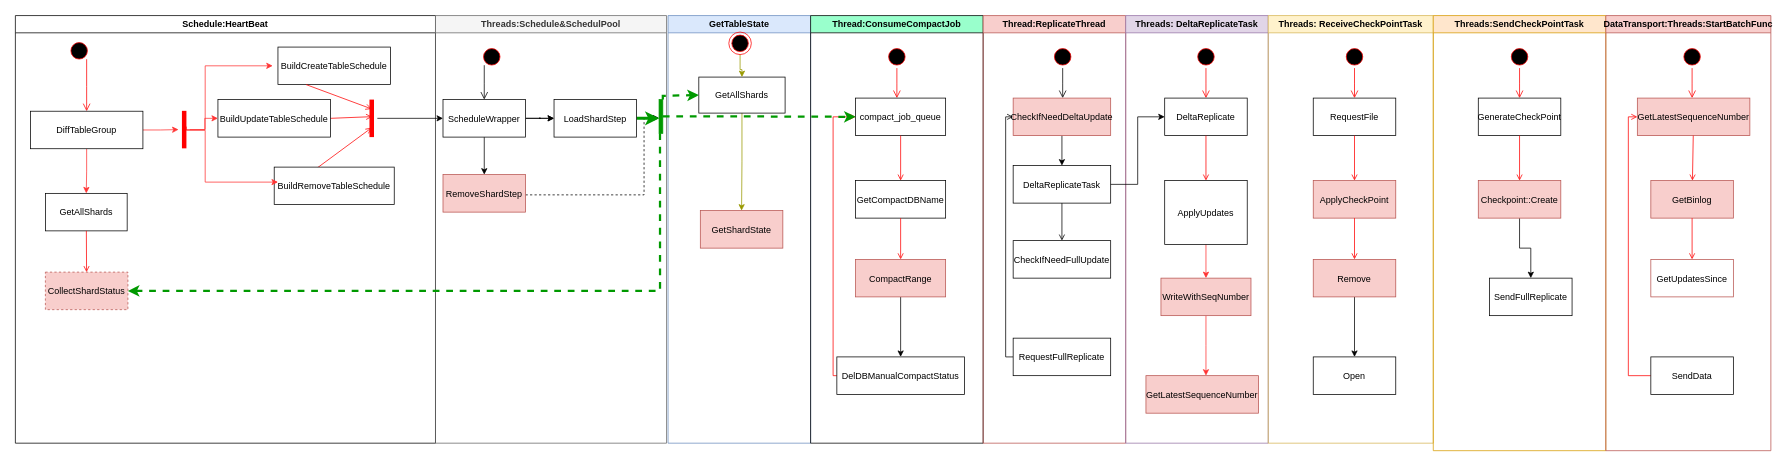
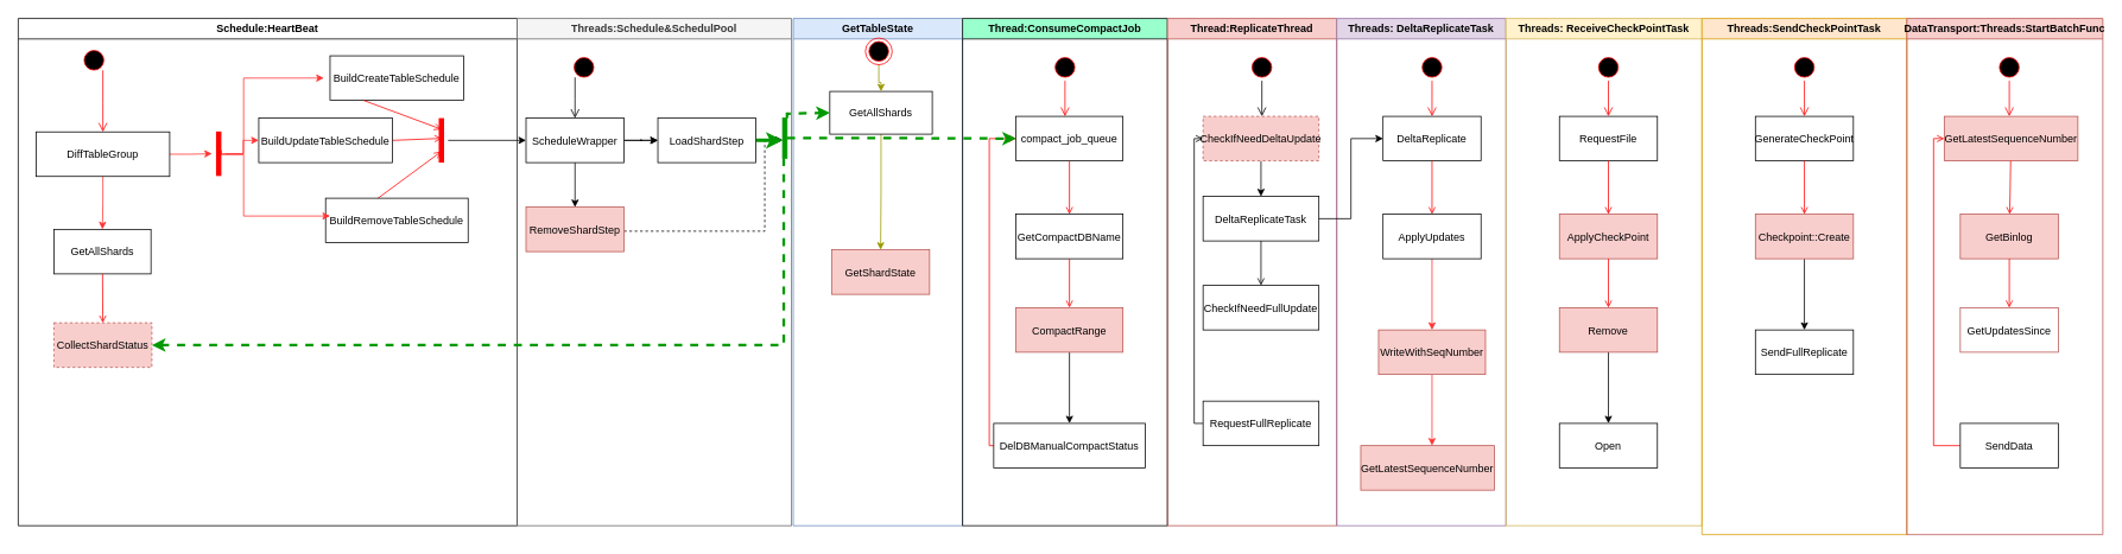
  <mxCell id="0" />
  <mxCell id="1" parent="0" />
  <mxCell id="2" value="Schedule:HeartBeat" style="swimlane;whiteSpace=wrap" parent="1" vertex="1"><mxGeometry x="20" y="20" width="560" height="570" as="geometry" /></mxCell>
  <mxCell id="3" value="" style="ellipse;shape=startState;fillColor=#000000;strokeColor=#ff0000;" parent="2" vertex="1"><mxGeometry x="70" y="32" width="30" height="30" as="geometry" /></mxCell>
  <mxCell id="4" value="" style="edgeStyle=elbowEdgeStyle;elbow=horizontal;verticalAlign=bottom;endArrow=open;endSize=8;strokeColor=#FF0000;endFill=1;rounded=0;entryX=0.5;entryY=0;entryDx=0;entryDy=0;" parent="2" source="3" target="10" edge="1"><mxGeometry x="100" y="40" as="geometry"><mxPoint x="-60" y="142" as="targetPoint" /></mxGeometry></mxCell>
  <mxCell id="5" value="GetAllShards" style="" parent="2" vertex="1"><mxGeometry x="40" y="237" width="109" height="50" as="geometry" /></mxCell>
  <mxCell id="6" value="CollectShardStatus" style="fillColor=#f8cecc;strokeColor=#b85450;dashed=1;" parent="2" vertex="1"><mxGeometry x="40" y="342" width="110" height="50" as="geometry" /></mxCell>
  <mxCell id="7" value="" style="endArrow=open;strokeColor=#FF0000;endFill=1;rounded=0" parent="2" source="5" target="6" edge="1"><mxGeometry relative="1" as="geometry" /></mxCell>
  <mxCell id="8" value="" style="edgeStyle=orthogonalEdgeStyle;rounded=0;orthogonalLoop=1;jettySize=auto;html=1;strokeColor=#FF3333;" edge="1" parent="2" source="10" target="21"><mxGeometry relative="1" as="geometry" /></mxCell>
  <mxCell id="9" value="" style="edgeStyle=orthogonalEdgeStyle;rounded=0;orthogonalLoop=1;jettySize=auto;html=1;strokeColor=#FF3333;" edge="1" parent="2" source="10" target="5"><mxGeometry relative="1" as="geometry" /></mxCell>
  <mxCell id="10" value="DiffTableGroup" style="" vertex="1" parent="2"><mxGeometry x="20" y="127.5" width="150" height="50" as="geometry" /></mxCell>
  <mxCell id="11" value="" style="shape=line;strokeWidth=6;strokeColor=#ff0000;rotation=90" vertex="1" parent="2"><mxGeometry x="450" y="129.5" width="50" height="15" as="geometry" /></mxCell>
  <mxCell id="12" value="BuildCreateTableSchedule" style="" vertex="1" parent="2"><mxGeometry x="350" y="42" width="150" height="50" as="geometry" /></mxCell>
  <mxCell id="13" value="" style="endArrow=open;strokeColor=#FF0000;endFill=1;rounded=0;exitX=0.25;exitY=1;exitDx=0;exitDy=0;entryX=0.25;entryY=0.5;entryDx=0;entryDy=0;entryPerimeter=0;" edge="1" parent="2" source="12" target="11"><mxGeometry relative="1" as="geometry"><mxPoint x="575" y="282" as="sourcePoint" /><mxPoint x="575" y="342" as="targetPoint" /></mxGeometry></mxCell>
  <mxCell id="14" value="" style="endArrow=open;strokeColor=#FF0000;endFill=1;rounded=0;exitX=1;exitY=0.5;exitDx=0;exitDy=0;entryX=0.455;entryY=0.466;entryDx=0;entryDy=0;entryPerimeter=0;" parent="2" source="16" target="11" edge="1"><mxGeometry relative="1" as="geometry" /></mxCell>
  <mxCell id="15" value="" style="endArrow=open;strokeColor=#FF0000;endFill=1;rounded=0;exitX=0.353;exitY=0.035;exitDx=0;exitDy=0;entryX=0.75;entryY=0.5;entryDx=0;entryDy=0;entryPerimeter=0;exitPerimeter=0;" edge="1" parent="2" source="17" target="11"><mxGeometry relative="1" as="geometry"><mxPoint x="398" y="122" as="sourcePoint" /><mxPoint x="485" y="145" as="targetPoint" /></mxGeometry></mxCell>
  <mxCell id="16" value="BuildUpdateTableSchedule" style="" parent="2" vertex="1"><mxGeometry x="270" y="112" width="150" height="50" as="geometry" /></mxCell>
  <mxCell id="17" value="BuildRemoveTableSchedule" style="" vertex="1" parent="2"><mxGeometry x="345" y="202" width="160" height="50" as="geometry" /></mxCell>
  <mxCell id="18" value="" style="edgeStyle=orthogonalEdgeStyle;rounded=0;orthogonalLoop=1;jettySize=auto;html=1;strokeColor=#FF3333;" edge="1" parent="2" source="21" target="16"><mxGeometry relative="1" as="geometry" /></mxCell>
  <mxCell id="19" value="" style="edgeStyle=orthogonalEdgeStyle;rounded=0;orthogonalLoop=1;jettySize=auto;html=1;strokeColor=#FF3333;" edge="1" parent="2"><mxGeometry relative="1" as="geometry"><mxPoint x="228" y="148" as="sourcePoint" /><mxPoint x="350" y="222" as="targetPoint" /><Array as="points"><mxPoint x="228" y="153" /><mxPoint x="253" y="153" /><mxPoint x="253" y="222" /><mxPoint x="348" y="222" /></Array></mxGeometry></mxCell>
  <mxCell id="20" value="" style="edgeStyle=orthogonalEdgeStyle;rounded=0;orthogonalLoop=1;jettySize=auto;html=1;entryX=0;entryY=0.5;entryDx=0;entryDy=0;strokeColor=#FF3333;" edge="1" parent="2"><mxGeometry relative="1" as="geometry"><mxPoint x="225.5" y="152" as="sourcePoint" /><mxPoint x="343" y="67" as="targetPoint" /><Array as="points"><mxPoint x="253" y="152" /><mxPoint x="253" y="67" /></Array></mxGeometry></mxCell>
  <mxCell id="21" value="" style="shape=line;strokeWidth=6;strokeColor=#ff0000;rotation=90" vertex="1" parent="2"><mxGeometry x="200" y="144.5" width="50" height="15" as="geometry" /></mxCell>
  <mxCell id="22" value="Threads:Schedule&amp;SchedulPool" style="swimlane;whiteSpace=wrap;fillColor=#f5f5f5;fontColor=#333333;strokeColor=#666666;" parent="1" vertex="1"><mxGeometry x="580" y="20" width="308" height="570" as="geometry" /></mxCell>
  <mxCell id="23" value="" style="ellipse;shape=startState;fillColor=#000000;strokeColor=#ff0000;" parent="22" vertex="1"><mxGeometry x="60" y="40" width="30" height="30" as="geometry" /></mxCell>
  <mxCell id="24" value="" style="edgeStyle=elbowEdgeStyle;elbow=horizontal;verticalAlign=bottom;endArrow=open;endSize=8;strokeColor=#000000;endFill=1;rounded=0;entryX=0.5;entryY=0;entryDx=0;entryDy=0;" parent="22" source="23" target="31" edge="1"><mxGeometry x="40" y="20" as="geometry"><mxPoint x="55" y="90" as="targetPoint" /></mxGeometry></mxCell>
  <mxCell id="25" value="" style="edgeStyle=orthogonalEdgeStyle;rounded=0;orthogonalLoop=1;jettySize=auto;html=1;entryX=0;entryY=0.5;entryDx=0;entryDy=0;dashed=1;" edge="1" parent="22"><mxGeometry relative="1" as="geometry"><mxPoint x="120" y="239" as="sourcePoint" /><mxPoint x="298" y="136.5" as="targetPoint" /><Array as="points"><mxPoint x="278" y="239" /><mxPoint x="278" y="137" /></Array></mxGeometry></mxCell>
  <mxCell id="26" value="RemoveShardStep" style="fillColor=#f8cecc;strokeColor=#b85450;" parent="22" vertex="1"><mxGeometry x="10" y="212" width="110" height="50" as="geometry" /></mxCell>
  <mxCell id="27" value="" style="whiteSpace=wrap;strokeColor=#009900;fillColor=#009900;" parent="22" vertex="1"><mxGeometry x="298" y="112" width="5" height="45" as="geometry" /></mxCell>
  <mxCell id="28" value="" style="edgeStyle=orthogonalEdgeStyle;rounded=0;orthogonalLoop=1;jettySize=auto;html=1;" edge="1" parent="22" source="31" target="33"><mxGeometry relative="1" as="geometry" /></mxCell>
  <mxCell id="29" value="" style="edgeStyle=orthogonalEdgeStyle;rounded=0;orthogonalLoop=1;jettySize=auto;html=1;" edge="1" parent="22" source="31" target="33"><mxGeometry relative="1" as="geometry" /></mxCell>
  <mxCell id="30" value="" style="edgeStyle=orthogonalEdgeStyle;rounded=0;orthogonalLoop=1;jettySize=auto;html=1;" edge="1" parent="22" source="31" target="26"><mxGeometry relative="1" as="geometry" /></mxCell>
  <mxCell id="31" value="ScheduleWrapper" style="" vertex="1" parent="22"><mxGeometry x="10" y="112" width="110" height="50" as="geometry" /></mxCell>
  <mxCell id="32" value="" style="edgeStyle=orthogonalEdgeStyle;rounded=0;orthogonalLoop=1;jettySize=auto;html=1;strokeColor=#009900;strokeWidth=4;" edge="1" parent="22" source="33"><mxGeometry relative="1" as="geometry"><mxPoint x="298" y="137" as="targetPoint" /></mxGeometry></mxCell>
  <mxCell id="33" value="LoadShardStep" style="" vertex="1" parent="22"><mxGeometry x="158" y="112" width="110" height="50" as="geometry" /></mxCell>
  <mxCell id="34" value="GetTableState" style="swimlane;whiteSpace=wrap;fillColor=#dae8fc;strokeColor=#6c8ebf;" parent="1" vertex="1"><mxGeometry x="890" y="20" width="190" height="570" as="geometry"><mxRectangle x="620" y="128" width="130" height="30" as="alternateBounds" /></mxGeometry></mxCell>
  <mxCell id="35" value="" style="edgeStyle=orthogonalEdgeStyle;rounded=0;orthogonalLoop=1;jettySize=auto;html=1;strokeColor=#999900;" edge="1" parent="34" source="36" target="39"><mxGeometry relative="1" as="geometry" /></mxCell>
  <mxCell id="36" value="GetAllShards" style="" parent="34" vertex="1"><mxGeometry x="41" y="82" width="115" height="48" as="geometry" /></mxCell>
  <mxCell id="37" value="" style="edgeStyle=orthogonalEdgeStyle;rounded=0;orthogonalLoop=1;jettySize=auto;html=1;strokeColor=#999900;" edge="1" parent="34" source="38" target="36"><mxGeometry relative="1" as="geometry" /></mxCell>
  <mxCell id="38" value="" style="ellipse;shape=endState;fillColor=#000000;strokeColor=#ff0000" parent="34" vertex="1"><mxGeometry x="81" y="22" width="30" height="30" as="geometry" /></mxCell>
  <mxCell id="39" value="GetShardState" style="fillColor=#f8cecc;strokeColor=#b85450;" vertex="1" parent="34"><mxGeometry x="43" y="260" width="110" height="50" as="geometry" /></mxCell>
  <mxCell id="40" value="Thread:ConsumeCompactJob" style="swimlane;whiteSpace=wrap;fillColor=#99FFCC;" vertex="1" parent="1"><mxGeometry y="20" width="230" height="570" as="geometry" x="1080" /></mxCell>
  <mxCell id="41" value="" style="ellipse;shape=startState;fillColor=#000000;strokeColor=#ff0000;" vertex="1" parent="40"><mxGeometry x="100" y="40" width="30" height="30" as="geometry" /></mxCell>
  <mxCell id="42" value="" style="edgeStyle=elbowEdgeStyle;elbow=horizontal;verticalAlign=bottom;endArrow=open;endSize=8;strokeColor=#FF0000;endFill=1;rounded=0" edge="1" parent="40" source="41" target="43"><mxGeometry x="100" y="40" as="geometry"><mxPoint x="115" y="110" as="targetPoint" /></mxGeometry></mxCell>
  <mxCell id="43" value="compact_job_queue" style="" vertex="1" parent="40"><mxGeometry x="60" y="110" width="120" height="50" as="geometry" /></mxCell>
  <mxCell id="44" value="GetCompactDBName" style="" vertex="1" parent="40"><mxGeometry x="60" y="220" width="120" height="50" as="geometry" /></mxCell>
  <mxCell id="45" value="" style="endArrow=open;strokeColor=#FF0000;endFill=1;rounded=0" edge="1" parent="40" source="43" target="44"><mxGeometry relative="1" as="geometry" /></mxCell>
  <mxCell id="46" value="" style="edgeStyle=orthogonalEdgeStyle;rounded=0;orthogonalLoop=1;jettySize=auto;html=1;" edge="1" parent="40" source="47" target="50"><mxGeometry relative="1" as="geometry" /></mxCell>
  <mxCell id="47" value="CompactRange" style="fillColor=#f8cecc;strokeColor=#b85450;" vertex="1" parent="40"><mxGeometry x="60" y="325" width="120" height="50" as="geometry" /></mxCell>
  <mxCell id="48" value="" style="endArrow=open;strokeColor=#FF0000;endFill=1;rounded=0" edge="1" parent="40" source="44" target="47"><mxGeometry relative="1" as="geometry" /></mxCell>
  <mxCell id="49" value="" style="edgeStyle=elbowEdgeStyle;elbow=horizontal;strokeColor=#FF0000;endArrow=open;endFill=1;rounded=0;exitX=0;exitY=0.5;exitDx=0;exitDy=0;" edge="1" parent="40" source="50" target="43"><mxGeometry width="100" height="100" relative="1" as="geometry"><mxPoint x="160" y="290" as="sourcePoint" /><mxPoint x="260" y="190" as="targetPoint" /><Array as="points"><mxPoint x="30" y="250" /></Array></mxGeometry></mxCell>
  <mxCell id="50" value="DelDBManualCompactStatus" style="" vertex="1" parent="40"><mxGeometry x="35" y="455" width="170" height="50" as="geometry" /></mxCell>
  <mxCell id="51" value="Thread:ReplicateThread" style="swimlane;whiteSpace=wrap;fillColor=#f8cecc;strokeColor=#b85450;" vertex="1" parent="1"><mxGeometry x="1310" y="20" width="190" height="570" as="geometry" /></mxCell>
  <mxCell id="52" value="" style="ellipse;shape=startState;fillColor=#000000;strokeColor=#ff0000;" vertex="1" parent="51"><mxGeometry x="91" y="40" width="30" height="30" as="geometry" /></mxCell>
  <mxCell id="53" value="" style="edgeStyle=elbowEdgeStyle;elbow=horizontal;verticalAlign=bottom;endArrow=open;endSize=8;strokeColor=#000000;endFill=1;rounded=0" edge="1" parent="51" source="52" target="55"><mxGeometry x="100" y="40" as="geometry"><mxPoint x="115" y="110" as="targetPoint" /></mxGeometry></mxCell>
  <mxCell id="54" value="" style="edgeStyle=orthogonalEdgeStyle;rounded=0;orthogonalLoop=1;jettySize=auto;html=1;" edge="1" parent="51" source="55" target="56"><mxGeometry relative="1" as="geometry" /></mxCell>
- <mxCell id="55" value="CheckIfNeedDeltaUpdate" style="fillColor=#f8cecc;strokeColor=#b85450;" vertex="1" parent="51"><mxGeometry x="40" y="110" width="130" height="50" as="geometry" /></mxCell>
+ <mxCell id="55" value="CheckIfNeedDeltaUpdate" style="fillColor=#f8cecc;strokeColor=#b85450;dashed=1;" vertex="1" parent="51"><mxGeometry x="40" y="110" width="130" height="50" as="geometry" /></mxCell>
  <mxCell id="56" value="DeltaReplicateTask" style="" vertex="1" parent="51"><mxGeometry x="40" y="200" width="130" height="50" as="geometry" /></mxCell>
  <mxCell id="57" value="CheckIfNeedFullUpdate" style="" vertex="1" parent="51"><mxGeometry x="40" y="300" width="130" height="50" as="geometry" /></mxCell>
  <mxCell id="58" value="" style="endArrow=open;strokeColor=#000000;endFill=1;rounded=0" edge="1" parent="51" source="56" target="57"><mxGeometry relative="1" as="geometry" /></mxCell>
  <mxCell id="59" value="" style="edgeStyle=elbowEdgeStyle;elbow=horizontal;strokeColor=#000000;endArrow=open;endFill=1;rounded=0;exitX=0;exitY=0.5;exitDx=0;exitDy=0;" edge="1" parent="51" source="60" target="55"><mxGeometry width="100" height="100" relative="1" as="geometry"><mxPoint x="160" y="290" as="sourcePoint" /><mxPoint x="260" y="190" as="targetPoint" /><Array as="points"><mxPoint x="30" y="250" /></Array></mxGeometry></mxCell>
  <mxCell id="60" value="RequestFullReplicate" style="" vertex="1" parent="51"><mxGeometry x="40" y="430" width="130" height="50" as="geometry" /></mxCell>
  <mxCell id="61" value="Threads: DeltaReplicateTask" style="swimlane;whiteSpace=wrap;fillColor=#e1d5e7;strokeColor=#9673a6;" vertex="1" parent="1"><mxGeometry x="1500" y="20" width="190" height="570" as="geometry" /></mxCell>
  <mxCell id="62" value="" style="ellipse;shape=startState;fillColor=#000000;strokeColor=#ff0000;" vertex="1" parent="61"><mxGeometry x="92" y="40" width="30" height="30" as="geometry" /></mxCell>
  <mxCell id="63" value="" style="edgeStyle=elbowEdgeStyle;elbow=horizontal;verticalAlign=bottom;endArrow=open;endSize=8;strokeColor=#FF0000;endFill=1;rounded=0" edge="1" parent="61" source="62" target="64"><mxGeometry x="100" y="40" as="geometry"><mxPoint x="107" y="110" as="targetPoint" /></mxGeometry></mxCell>
  <mxCell id="64" value="DeltaReplicate" style="" vertex="1" parent="61"><mxGeometry x="52" y="110" width="110" height="50" as="geometry" /></mxCell>
  <mxCell id="65" value="" style="edgeStyle=orthogonalEdgeStyle;rounded=0;orthogonalLoop=1;jettySize=auto;html=1;strokeColor=#FF3333;" edge="1" parent="61" source="66" target="69"><mxGeometry relative="1" as="geometry" /></mxCell>
- <mxCell id="66" value="ApplyUpdates" style="" vertex="1" parent="61"><mxGeometry x="52" y="220" width="110" height="85" as="geometry" /></mxCell>
+ <mxCell id="66" value="ApplyUpdates" style="" vertex="1" parent="61"><mxGeometry x="52" y="220" width="110" height="50" as="geometry" /></mxCell>
  <mxCell id="67" value="" style="endArrow=open;strokeColor=#FF0000;endFill=1;rounded=0" edge="1" parent="61" source="64" target="66"><mxGeometry relative="1" as="geometry" /></mxCell>
  <mxCell id="68" value="" style="edgeStyle=orthogonalEdgeStyle;rounded=0;orthogonalLoop=1;jettySize=auto;html=1;strokeColor=#FF3333;" edge="1" parent="61" source="69"><mxGeometry relative="1" as="geometry"><mxPoint x="107" y="480" as="targetPoint" /></mxGeometry></mxCell>
  <mxCell id="69" value="WriteWithSeqNumber" style="fillColor=#f8cecc;strokeColor=#b85450;" vertex="1" parent="61"><mxGeometry x="47" y="350" width="120" height="50" as="geometry" /></mxCell>
  <mxCell id="70" value="GetLatestSequenceNumber" style="fillColor=#f8cecc;strokeColor=#b85450;" vertex="1" parent="61"><mxGeometry x="27" y="480" width="150" height="50" as="geometry" /></mxCell>
  <mxCell id="71" value="" style="edgeStyle=orthogonalEdgeStyle;rounded=0;orthogonalLoop=1;jettySize=auto;html=1;entryX=0;entryY=0.5;entryDx=0;entryDy=0;" edge="1" parent="1" source="11" target="31"><mxGeometry relative="1" as="geometry"><mxPoint x="770" y="167" as="targetPoint" /></mxGeometry></mxCell>
  <mxCell id="72" style="edgeStyle=orthogonalEdgeStyle;rounded=0;orthogonalLoop=1;jettySize=auto;html=1;entryX=0;entryY=0.5;entryDx=0;entryDy=0;strokeColor=#009900;strokeWidth=3;exitX=1;exitY=0;exitDx=0;exitDy=0;dashed=1;" edge="1" parent="1" source="27" target="36"><mxGeometry relative="1" as="geometry"><mxPoint x="888" y="152" as="sourcePoint" /><Array as="points"><mxPoint x="883" y="127" /></Array></mxGeometry></mxCell>
  <mxCell id="73" style="edgeStyle=orthogonalEdgeStyle;rounded=0;orthogonalLoop=1;jettySize=auto;html=1;entryX=0;entryY=0.5;entryDx=0;entryDy=0;strokeColor=#009900;strokeWidth=3;exitX=1;exitY=0.5;exitDx=0;exitDy=0;dashed=1;" edge="1" parent="1" source="27" target="43"><mxGeometry relative="1" as="geometry"><mxPoint x="908" y="168" as="sourcePoint" /><mxPoint x="985" y="137" as="targetPoint" /></mxGeometry></mxCell>
  <mxCell id="74" style="edgeStyle=orthogonalEdgeStyle;rounded=0;orthogonalLoop=1;jettySize=auto;html=1;entryX=1;entryY=0.5;entryDx=0;entryDy=0;strokeColor=#009900;strokeWidth=3;exitX=0.25;exitY=1;exitDx=0;exitDy=0;dashed=1;" edge="1" parent="1" source="27" target="6"><mxGeometry relative="1" as="geometry"><mxPoint x="893" y="165" as="sourcePoint" /><mxPoint x="1238" y="165" as="targetPoint" /></mxGeometry></mxCell>
  <mxCell id="75" value="Threads: ReceiveCheckPointTask" style="swimlane;whiteSpace=wrap;fillColor=#fff2cc;strokeColor=#d6b656;" vertex="1" parent="1"><mxGeometry x="1690" y="20" width="220" height="570" as="geometry" /></mxCell>
  <mxCell id="76" value="" style="ellipse;shape=startState;fillColor=#000000;strokeColor=#ff0000;" vertex="1" parent="75"><mxGeometry x="100" y="40" width="30" height="30" as="geometry" /></mxCell>
  <mxCell id="77" value="" style="edgeStyle=elbowEdgeStyle;elbow=horizontal;verticalAlign=bottom;endArrow=open;endSize=8;strokeColor=#FF0000;endFill=1;rounded=0" edge="1" parent="75" source="76" target="78"><mxGeometry x="100" y="40" as="geometry"><mxPoint x="115" y="110" as="targetPoint" /></mxGeometry></mxCell>
  <mxCell id="78" value="RequestFile" style="" vertex="1" parent="75"><mxGeometry x="60" y="110" width="110" height="50" as="geometry" /></mxCell>
  <mxCell id="79" value="ApplyCheckPoint" style="fillColor=#f8cecc;strokeColor=#b85450;" vertex="1" parent="75"><mxGeometry x="60" y="220" width="110" height="50" as="geometry" /></mxCell>
  <mxCell id="80" value="" style="endArrow=open;strokeColor=#FF0000;endFill=1;rounded=0" edge="1" parent="75" source="78" target="79"><mxGeometry relative="1" as="geometry" /></mxCell>
  <mxCell id="81" value="" style="edgeStyle=orthogonalEdgeStyle;rounded=0;orthogonalLoop=1;jettySize=auto;html=1;" edge="1" parent="75" source="82" target="84"><mxGeometry relative="1" as="geometry" /></mxCell>
  <mxCell id="82" value="Remove" style="fillColor=#f8cecc;strokeColor=#b85450;" vertex="1" parent="75"><mxGeometry x="60" y="325" width="110" height="50" as="geometry" /></mxCell>
  <mxCell id="83" value="" style="endArrow=open;strokeColor=#FF0000;endFill=1;rounded=0" edge="1" parent="75" source="79" target="82"><mxGeometry relative="1" as="geometry" /></mxCell>
  <mxCell id="84" value="Open" style="" vertex="1" parent="75"><mxGeometry x="60" y="455" width="110" height="50" as="geometry" /></mxCell>
  <mxCell id="85" value="Threads:SendCheckPointTask" style="swimlane;whiteSpace=wrap;fillColor=#ffe6cc;strokeColor=#d79b00;" vertex="1" parent="1"><mxGeometry x="1910" y="20" width="230" height="580" as="geometry" /></mxCell>
  <mxCell id="86" value="" style="ellipse;shape=startState;fillColor=#000000;strokeColor=#ff0000;" vertex="1" parent="85"><mxGeometry x="100" y="40" width="30" height="30" as="geometry" /></mxCell>
  <mxCell id="87" value="" style="edgeStyle=elbowEdgeStyle;elbow=horizontal;verticalAlign=bottom;endArrow=open;endSize=8;strokeColor=#FF0000;endFill=1;rounded=0" edge="1" parent="85" source="86" target="88"><mxGeometry x="100" y="40" as="geometry"><mxPoint x="115" y="110" as="targetPoint" /></mxGeometry></mxCell>
  <mxCell id="88" value="GenerateCheckPoint" style="" vertex="1" parent="85"><mxGeometry x="60" y="110" width="110" height="50" as="geometry" /></mxCell>
  <mxCell id="89" value="" style="edgeStyle=orthogonalEdgeStyle;rounded=0;orthogonalLoop=1;jettySize=auto;html=1;" edge="1" parent="85" source="90" target="92"><mxGeometry relative="1" as="geometry" /></mxCell>
  <mxCell id="90" value="Checkpoint::Create" style="fillColor=#f8cecc;strokeColor=#b85450;" vertex="1" parent="85"><mxGeometry x="60" y="220" width="110" height="50" as="geometry" /></mxCell>
  <mxCell id="91" value="" style="endArrow=open;strokeColor=#FF0000;endFill=1;rounded=0" edge="1" parent="85" source="88" target="90"><mxGeometry relative="1" as="geometry" /></mxCell>
- <mxCell id="92" value="SendFullReplicate" style="" vertex="1" parent="85"><mxGeometry x="75" y="350" width="110" height="50" as="geometry" /></mxCell>
+ <mxCell id="92" value="SendFullReplicate" style="" vertex="1" parent="85"><mxGeometry x="60" y="350" width="110" height="50" as="geometry" /></mxCell>
  <mxCell id="93" value="DataTransport:Threads:StartBatchFunc" style="swimlane;whiteSpace=wrap;fillColor=#f8cecc;strokeColor=#b85450;startSize=23;" vertex="1" parent="1"><mxGeometry x="2140" y="20" width="220" height="580" as="geometry" /></mxCell>
  <mxCell id="94" value="" style="ellipse;shape=startState;fillColor=#000000;strokeColor=#ff0000;" vertex="1" parent="93"><mxGeometry x="100" y="40" width="30" height="30" as="geometry" /></mxCell>
  <mxCell id="95" value="" style="edgeStyle=elbowEdgeStyle;elbow=horizontal;verticalAlign=bottom;endArrow=open;endSize=8;strokeColor=#FF0000;endFill=1;rounded=0" edge="1" parent="93" source="94" target="96"><mxGeometry x="100" y="40" as="geometry"><mxPoint x="115" y="110" as="targetPoint" /></mxGeometry></mxCell>
  <mxCell id="96" value="GetLatestSequenceNumber" style="fillColor=#f8cecc;strokeColor=#b85450;" vertex="1" parent="93"><mxGeometry x="42" y="110" width="150" height="50" as="geometry" /></mxCell>
  <mxCell id="97" value="GetBinlog" style="fillColor=#f8cecc;strokeColor=#b85450;" vertex="1" parent="93"><mxGeometry x="60" y="220" width="110" height="50" as="geometry" /></mxCell>
  <mxCell id="98" value="" style="endArrow=open;strokeColor=#FF0000;endFill=1;rounded=0" edge="1" parent="93" source="96" target="97"><mxGeometry relative="1" as="geometry" /></mxCell>
  <mxCell id="99" value="GetUpdatesSince" style="fillColor=#ffffff;strokeColor=#b85450;" vertex="1" parent="93"><mxGeometry x="60" y="325" width="110" height="50" as="geometry" /></mxCell>
  <mxCell id="100" value="" style="endArrow=open;strokeColor=#FF0000;endFill=1;rounded=0" edge="1" parent="93" source="97" target="99"><mxGeometry relative="1" as="geometry" /></mxCell>
  <mxCell id="101" value="" style="edgeStyle=elbowEdgeStyle;elbow=horizontal;strokeColor=#FF0000;endArrow=open;endFill=1;rounded=0;exitX=0;exitY=0.5;exitDx=0;exitDy=0;" edge="1" parent="93" source="102" target="96"><mxGeometry width="100" height="100" relative="1" as="geometry"><mxPoint x="160" y="290" as="sourcePoint" /><mxPoint x="260" y="190" as="targetPoint" /><Array as="points"><mxPoint x="30" y="250" /></Array></mxGeometry></mxCell>
  <mxCell id="102" value="SendData" style="" vertex="1" parent="93"><mxGeometry x="60" y="455" width="110" height="50" as="geometry" /></mxCell>
  <mxCell id="103" value="" style="edgeStyle=orthogonalEdgeStyle;rounded=0;orthogonalLoop=1;jettySize=auto;html=1;entryX=0;entryY=0.5;entryDx=0;entryDy=0;exitX=1;exitY=0.5;exitDx=0;exitDy=0;" edge="1" parent="1" source="56" target="64"><mxGeometry relative="1" as="geometry"><mxPoint x="1890" y="340" as="targetPoint" /></mxGeometry></mxCell>
